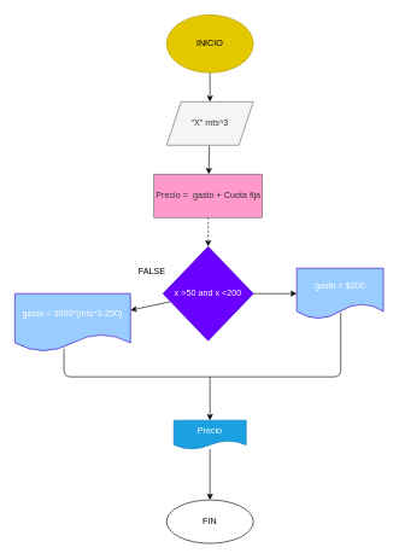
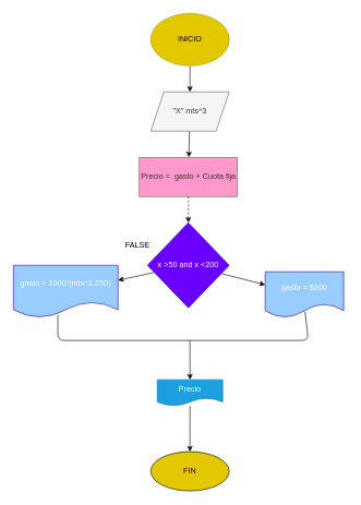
  <mxCell id="0" />
  <mxCell id="1" parent="0" />
  <mxCell id="2" value="" style="edgeStyle=none;html=1;" edge="1" parent="1" source="3" target="5"><mxGeometry relative="1" as="geometry" /></mxCell>
  <mxCell id="3" value="INICIO" style="ellipse;whiteSpace=wrap;html=1;fillColor=#e3c800;strokeColor=#B09500;fontColor=#000000;" parent="1" vertex="1"><mxGeometry x="230" y="20" width="120" height="80" as="geometry" /></mxCell>
  <mxCell id="4" value="" style="edgeStyle=none;html=1;" edge="1" parent="1" source="5" target="10"><mxGeometry relative="1" as="geometry" /></mxCell>
  <mxCell id="5" value="&quot;X&quot; mts^3" style="shape=parallelogram;perimeter=parallelogramPerimeter;whiteSpace=wrap;html=1;fixedSize=1;fillColor=#f5f5f5;strokeColor=#666666;fontColor=#333333;" vertex="1" parent="1"><mxGeometry x="230" y="140" width="120" height="60" as="geometry" /></mxCell>
  <mxCell id="6" value="" style="edgeStyle=none;html=1;" edge="1" parent="1" source="8" target="11"><mxGeometry relative="1" as="geometry" /></mxCell>
  <mxCell id="7" value="" style="edgeStyle=none;html=1;" edge="1" parent="1" source="8" target="12"><mxGeometry relative="1" as="geometry" /></mxCell>
  <mxCell id="8" value="x &amp;gt;50 and x &amp;lt;200" style="rhombus;whiteSpace=wrap;html=1;fillColor=#6a00ff;strokeColor=#3700CC;fontColor=#ffffff;" vertex="1" parent="1"><mxGeometry x="225" y="340" width="125" height="130" as="geometry" /></mxCell>
  <mxCell id="9" value="" style="edgeStyle=none;html=1;dashed=1;" edge="1" parent="1" source="10" target="8"><mxGeometry relative="1" as="geometry" /></mxCell>
  <mxCell id="10" value="Precio =&amp;nbsp; gasto + Cuota fija" style="whiteSpace=wrap;html=1;fillColor=#FF99CC;strokeColor=#666666;fontColor=#333333;" vertex="1" parent="1"><mxGeometry x="212.5" y="240" width="150" height="60" as="geometry" /></mxCell>
- <mxCell id="11" value="gasto = $200" style="shape=document;whiteSpace=wrap;html=1;boundedLbl=1;fillColor=#99CCFF;strokeColor=#3700CC;fontColor=#ffffff;" vertex="1" parent="1"><mxGeometry x="410" y="370" width="120" height="70" as="geometry" /></mxCell>
+ <mxCell id="11" value="gasto = $200" style="shape=document;whiteSpace=wrap;html=1;boundedLbl=1;fillColor=#99CCFF;strokeColor=#3700CC;fontColor=#ffffff;" vertex="1" parent="1"><mxGeometry x="405" y="415" width="120" height="70" as="geometry" /></mxCell>
  <mxCell id="12" value="gasto = 3000*(mts^3-250)" style="shape=document;whiteSpace=wrap;html=1;boundedLbl=1;fillColor=#99CCFF;strokeColor=#3700CC;fontColor=#ffffff;" vertex="1" parent="1"><mxGeometry x="20" y="405" width="160" height="80" as="geometry" /></mxCell>
  <mxCell id="13" value="FALSE" style="text;html=1;strokeColor=none;fillColor=none;align=center;verticalAlign=middle;whiteSpace=wrap;rounded=0;" vertex="1" parent="1"><mxGeometry y="360" width="60" height="30" as="geometry" x="180" /></mxCell>
  <mxCell id="14" value="" style="endArrow=none;html=1;exitX=0.425;exitY=0.95;exitDx=0;exitDy=0;exitPerimeter=0;" edge="1" parent="1" source="12"><mxGeometry width="50" height="50" relative="1" as="geometry"><mxPoint x="260" y="490" as="sourcePoint" /><mxPoint x="280" y="520" as="targetPoint" /><Array as="points"><mxPoint x="88" y="520" /></Array></mxGeometry></mxCell>
  <mxCell id="15" value="" style="endArrow=none;html=1;entryX=0.508;entryY=0.871;entryDx=0;entryDy=0;entryPerimeter=0;" edge="1" parent="1" target="11"><mxGeometry width="50" height="50" relative="1" as="geometry"><mxPoint x="280" y="520" as="sourcePoint" /><mxPoint x="310" y="440" as="targetPoint" /><Array as="points"><mxPoint x="471" y="520" /></Array></mxGeometry></mxCell>
  <mxCell id="16" value="" style="edgeStyle=none;html=1;" edge="1" parent="1" source="17" target="19"><mxGeometry relative="1" as="geometry" /></mxCell>
  <mxCell id="17" value="Precio" style="shape=document;whiteSpace=wrap;html=1;boundedLbl=1;fillColor=#1ba1e2;fontColor=#ffffff;strokeColor=#006EAF;" vertex="1" parent="1"><mxGeometry x="240" y="580" width="100" height="40" as="geometry" /></mxCell>
  <mxCell id="18" value="" style="endArrow=classic;html=1;entryX=0.5;entryY=0;entryDx=0;entryDy=0;" edge="1" parent="1" target="17"><mxGeometry width="50" height="50" relative="1" as="geometry"><mxPoint x="290" y="520" as="sourcePoint" /><mxPoint x="310" y="540" as="targetPoint" /></mxGeometry></mxCell>
- <mxCell id="19" value="FIN" style="ellipse;whiteSpace=wrap;html=1;" vertex="1" parent="1"><mxGeometry x="230" y="690" width="120" height="60" as="geometry" /></mxCell>
+ <mxCell id="19" value="FIN" style="ellipse;whiteSpace=wrap;html=1;fillColor=#e3c800;" vertex="1" parent="1"><mxGeometry x="230" y="690" width="120" height="60" as="geometry" /></mxCell>
